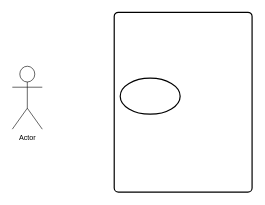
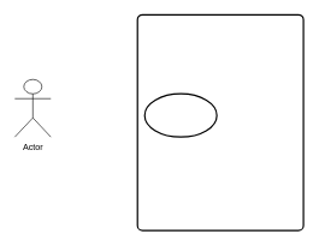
  <mxCell id="0" />
  <mxCell id="1" parent="0" />
- <mxCell id="2" value="Actor" style="shape=umlActor;verticalLabelPosition=bottom;verticalAlign=top;html=1;outlineConnect=0;" vertex="1" parent="1"><mxGeometry x="20" y="110" width="50" height="105" as="geometry" /></mxCell>
+ <mxCell id="2" value="Actor" style="shape=umlActor;verticalLabelPosition=bottom;verticalAlign=top;html=1;outlineConnect=0;" vertex="1" parent="1"><mxGeometry x="20" y="110" width="50" height="80" as="geometry" /></mxCell>
  <mxCell id="3" value="" style="rounded=1;whiteSpace=wrap;html=1;absoluteArcSize=1;arcSize=14;strokeWidth=2;" vertex="1" parent="1"><mxGeometry x="190" y="20" width="230" height="300" as="geometry" /></mxCell>
  <mxCell id="4" value="" style="strokeWidth=2;html=1;shape=mxgraph.flowchart.start_1;whiteSpace=wrap;" vertex="1" parent="1"><mxGeometry x="200" y="130" width="100" height="60" as="geometry" /></mxCell>
  <mxCell id="5" style="edgeStyle=orthogonalEdgeStyle;rounded=0;orthogonalLoop=1;jettySize=auto;html=1;exitX=0.5;exitY=1;exitDx=0;exitDy=0;" edge="1" parent="1" source="3" target="3"><mxGeometry relative="1" as="geometry" /></mxCell>
  <mxCell id="6" style="edgeStyle=orthogonalEdgeStyle;rounded=0;orthogonalLoop=1;jettySize=auto;html=1;exitX=0.5;exitY=1;exitDx=0;exitDy=0;" edge="1" parent="1" source="3" target="3"><mxGeometry relative="1" as="geometry" /></mxCell>
